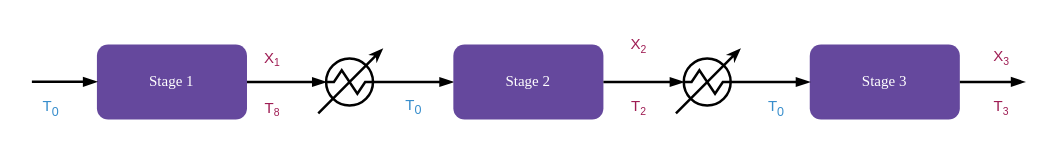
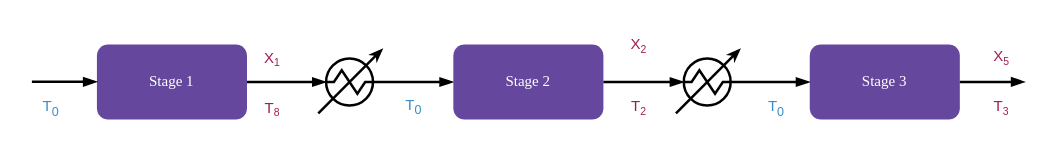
  <mxCell id="0" />
  <mxCell id="1" parent="0" />
  <mxCell id="2" value="Stage 1" style="rounded=1;whiteSpace=wrap;html=1;strokeWidth=2;fontFamily=IBM Plex sans;fillColor=#65489D;fontColor=#ffffff;strokeColor=none;" vertex="1" parent="1"><mxGeometry x="77" y="35" width="120" height="60" as="geometry" /></mxCell>
  <mxCell id="3" style="edgeStyle=orthogonalEdgeStyle;rounded=0;orthogonalLoop=1;jettySize=auto;html=1;entryX=0;entryY=0.5;entryDx=0;entryDy=0;exitX=0.876;exitY=0.5;exitDx=0;exitDy=0;exitPerimeter=0;strokeWidth=2;strokeColor=default;align=center;verticalAlign=middle;fontFamily=Helvetica;fontSize=11;fontColor=default;labelBackgroundColor=default;endArrow=blockThin;endFill=1;" edge="1" parent="1" source="4" target="5"><mxGeometry relative="1" as="geometry" /></mxCell>
  <mxCell id="4" value="" style="shape=mxgraph.pid.heat_exchangers.condenser;html=1;pointerEvents=1;align=center;verticalLabelPosition=bottom;verticalAlign=middle;dashed=0;strokeWidth=2;rounded=0;strokeColor=default;fontFamily=Helvetica;fontSize=11;fontColor=default;labelBackgroundColor=default;fillColor=none;" vertex="1" parent="1"><mxGeometry x="254" y="40" width="50" height="50" as="geometry" /></mxCell>
  <mxCell id="5" value="&lt;span style=&quot;font-family: &amp;quot;IBM Plex sans&amp;quot;;&quot;&gt;Stage 2&lt;/span&gt;" style="rounded=1;whiteSpace=wrap;html=1;strokeWidth=2;fillColor=#65489D;fontColor=#ffffff;strokeColor=none;align=center;verticalAlign=middle;fontFamily=IBM Plex sans;fontSize=12;" vertex="1" parent="1"><mxGeometry x="362" y="35" width="120" height="60" as="geometry" /></mxCell>
  <mxCell id="6" value="&lt;span style=&quot;font-family: &amp;quot;IBM Plex sans&amp;quot;;&quot;&gt;Stage 3&lt;/span&gt;" style="rounded=1;whiteSpace=wrap;html=1;strokeWidth=2;fillColor=#65489D;fontColor=#ffffff;strokeColor=none;align=center;verticalAlign=middle;fontFamily=IBM Plex sans;fontSize=12;" vertex="1" parent="1"><mxGeometry x="647" y="35" width="120" height="60" as="geometry" /></mxCell>
  <mxCell id="7" style="edgeStyle=orthogonalEdgeStyle;rounded=0;orthogonalLoop=1;jettySize=auto;html=1;entryX=0;entryY=0.5;entryDx=0;entryDy=0;exitX=0.876;exitY=0.5;exitDx=0;exitDy=0;exitPerimeter=0;strokeWidth=2;strokeColor=default;align=center;verticalAlign=middle;fontFamily=Helvetica;fontSize=11;fontColor=default;labelBackgroundColor=default;endArrow=blockThin;endFill=1;" edge="1" parent="1" source="8" target="6"><mxGeometry relative="1" as="geometry" /></mxCell>
  <mxCell id="8" value="" style="shape=mxgraph.pid.heat_exchangers.condenser;html=1;pointerEvents=1;align=center;verticalLabelPosition=bottom;verticalAlign=top;dashed=0;strokeWidth=2;fillColor=none;" vertex="1" parent="1"><mxGeometry x="540" y="40" width="50" height="50" as="geometry" /></mxCell>
  <mxCell id="9" style="edgeStyle=orthogonalEdgeStyle;rounded=0;orthogonalLoop=1;jettySize=auto;html=1;entryX=0.124;entryY=0.5;entryDx=0;entryDy=0;entryPerimeter=0;strokeWidth=2;strokeColor=default;align=center;verticalAlign=middle;fontFamily=Helvetica;fontSize=11;fontColor=default;labelBackgroundColor=default;endArrow=blockThin;endFill=1;" edge="1" parent="1" source="2" target="4"><mxGeometry relative="1" as="geometry" /></mxCell>
  <mxCell id="10" style="edgeStyle=orthogonalEdgeStyle;rounded=0;orthogonalLoop=1;jettySize=auto;html=1;entryX=0.124;entryY=0.5;entryDx=0;entryDy=0;entryPerimeter=0;strokeWidth=2;strokeColor=default;align=center;verticalAlign=middle;fontFamily=Helvetica;fontSize=11;fontColor=default;labelBackgroundColor=default;endArrow=blockThin;endFill=1;" edge="1" parent="1" source="5" target="8"><mxGeometry relative="1" as="geometry" /></mxCell>
  <mxCell id="11" style="edgeStyle=orthogonalEdgeStyle;rounded=0;orthogonalLoop=1;jettySize=auto;html=1;entryX=0;entryY=0.5;entryDx=0;entryDy=0;exitX=0.876;exitY=0.5;exitDx=0;exitDy=0;exitPerimeter=0;strokeWidth=2;strokeColor=default;align=center;verticalAlign=middle;fontFamily=Helvetica;fontSize=11;fontColor=default;labelBackgroundColor=default;endArrow=blockThin;endFill=1;" edge="1" parent="1"><mxGeometry relative="1" as="geometry"><mxPoint x="767" y="64.92" as="sourcePoint" /><mxPoint x="819" y="64.92" as="targetPoint" /></mxGeometry></mxCell>
  <mxCell id="12" style="edgeStyle=orthogonalEdgeStyle;rounded=0;orthogonalLoop=1;jettySize=auto;html=1;entryX=0;entryY=0.5;entryDx=0;entryDy=0;exitX=0.876;exitY=0.5;exitDx=0;exitDy=0;exitPerimeter=0;strokeWidth=2;endArrow=blockThin;endFill=1;" edge="1" parent="1"><mxGeometry relative="1" as="geometry"><mxPoint x="25" y="64.86" as="sourcePoint" /><mxPoint x="77" y="64.86" as="targetPoint" /></mxGeometry></mxCell>
  <mxCell id="13" value="T&lt;sub&gt;0&lt;/sub&gt;" style="text;html=1;align=center;verticalAlign=middle;resizable=0;points=[];autosize=1;strokeColor=none;fillColor=none;fontColor=#388ECC;" vertex="1" parent="1"><mxGeometry x="20" y="71" width="40" height="30" as="geometry" /></mxCell>
  <mxCell id="14" value="T&lt;span style=&quot;font-size: 10px;&quot;&gt;&lt;sub&gt;8&lt;/sub&gt;&lt;/span&gt;" style="text;html=1;align=center;verticalAlign=middle;resizable=0;points=[];autosize=1;strokeColor=none;fillColor=none;fontColor=#9F1D54;" vertex="1" parent="1"><mxGeometry x="197" y="71" width="40" height="30" as="geometry" /></mxCell>
  <mxCell id="15" value="X&lt;span style=&quot;font-size: 10px;&quot;&gt;&lt;sub&gt;1&lt;/sub&gt;&lt;/span&gt;" style="text;html=1;align=center;verticalAlign=middle;resizable=0;points=[];autosize=1;strokeColor=none;fillColor=none;fontColor=#9F1D54;" vertex="1" parent="1"><mxGeometry x="197" y="31" width="40" height="30" as="geometry" /></mxCell>
  <mxCell id="16" value="T&lt;span style=&quot;font-size: 10px;&quot;&gt;&lt;sub&gt;2&lt;/sub&gt;&lt;/span&gt;" style="text;html=1;align=center;verticalAlign=middle;resizable=0;points=[];autosize=1;strokeColor=none;fillColor=none;fontColor=#9F1D54;" vertex="1" parent="1"><mxGeometry x="490" y="70" width="40" height="30" as="geometry" /></mxCell>
  <mxCell id="17" value="X&lt;span style=&quot;font-size: 10px;&quot;&gt;&lt;sub&gt;2&lt;/sub&gt;&lt;/span&gt;" style="text;html=1;align=center;verticalAlign=middle;resizable=0;points=[];autosize=1;strokeColor=none;fillColor=none;fontColor=#9F1D54;" vertex="1" parent="1"><mxGeometry x="490" y="20" width="40" height="30" as="geometry" /></mxCell>
  <mxCell id="18" value="T&lt;span style=&quot;font-size: 10px;&quot;&gt;&lt;sub&gt;3&lt;/sub&gt;&lt;/span&gt;" style="text;html=1;align=center;verticalAlign=middle;resizable=0;points=[];autosize=1;strokeColor=none;fillColor=none;fontColor=#9F1D54;" vertex="1" parent="1"><mxGeometry x="780" y="70" width="40" height="30" as="geometry" /></mxCell>
- <mxCell id="19" value="X&lt;span style=&quot;font-size: 10px;&quot;&gt;&lt;sub&gt;3&lt;/sub&gt;&lt;/span&gt;" style="text;html=1;align=center;verticalAlign=middle;resizable=0;points=[];autosize=1;strokeColor=none;fillColor=none;fontColor=#9F1D54;" vertex="1" parent="1"><mxGeometry x="780" y="30" width="40" height="30" as="geometry" /></mxCell>
+ <mxCell id="19" value="X&lt;span style=&quot;font-size: 10px;&quot;&gt;&lt;sub&gt;5&lt;/sub&gt;&lt;/span&gt;" style="text;html=1;align=center;verticalAlign=middle;resizable=0;points=[];autosize=1;strokeColor=none;fillColor=none;fontColor=#9F1D54;" vertex="1" parent="1"><mxGeometry x="780" y="30" width="40" height="30" as="geometry" /></mxCell>
  <mxCell id="20" value="T&lt;sub&gt;0&lt;/sub&gt;" style="text;html=1;align=center;verticalAlign=middle;resizable=0;points=[];autosize=1;strokeColor=none;fillColor=none;fontColor=#388ECC;" vertex="1" parent="1"><mxGeometry x="310" y="70" width="40" height="30" as="geometry" /></mxCell>
  <mxCell id="21" value="T&lt;sub&gt;0&lt;/sub&gt;" style="text;html=1;align=center;verticalAlign=middle;resizable=0;points=[];autosize=1;strokeColor=none;fillColor=none;fontColor=#388ECC;" vertex="1" parent="1"><mxGeometry x="600" y="71" width="40" height="30" as="geometry" /></mxCell>
